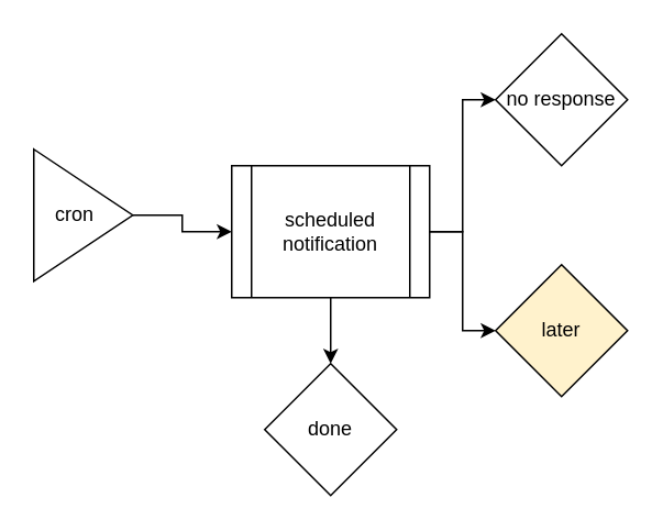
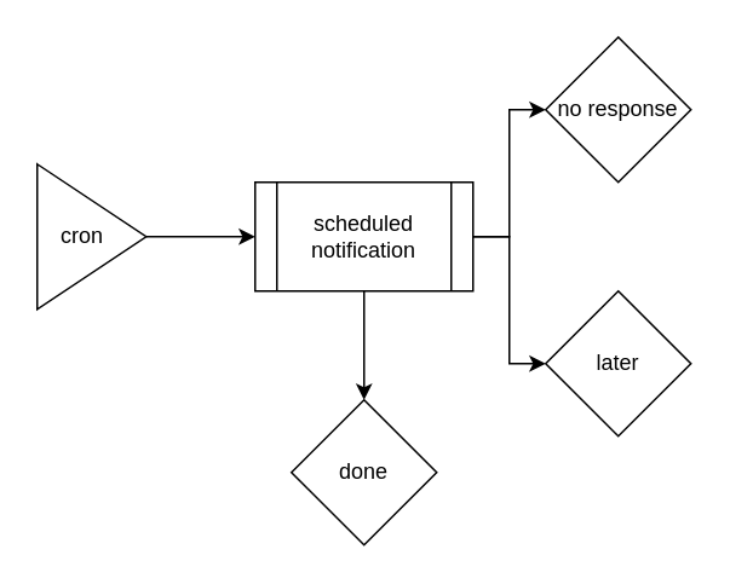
  <mxCell id="0" />
  <mxCell id="1" parent="0" />
  <mxCell id="2" style="edgeStyle=orthogonalEdgeStyle;rounded=0;orthogonalLoop=1;jettySize=auto;html=1;exitX=1;exitY=0.5;exitDx=0;exitDy=0;entryX=0;entryY=0.5;entryDx=0;entryDy=0;" edge="1" parent="1" source="3" target="7"><mxGeometry relative="1" as="geometry" /></mxCell>
  <mxCell id="3" value="cron&amp;nbsp;&amp;nbsp;&amp;nbsp; " style="triangle;whiteSpace=wrap;html=1;" vertex="1" parent="1"><mxGeometry x="20" y="90" width="60" height="80" as="geometry" /></mxCell>
  <mxCell id="4" style="edgeStyle=orthogonalEdgeStyle;rounded=0;orthogonalLoop=1;jettySize=auto;html=1;entryX=0.5;entryY=0;entryDx=0;entryDy=0;" edge="1" parent="1" source="7" target="8"><mxGeometry relative="1" as="geometry" /></mxCell>
  <mxCell id="5" style="edgeStyle=orthogonalEdgeStyle;rounded=0;orthogonalLoop=1;jettySize=auto;html=1;" edge="1" parent="1" source="7" target="10"><mxGeometry relative="1" as="geometry" /></mxCell>
  <mxCell id="6" style="edgeStyle=orthogonalEdgeStyle;rounded=0;orthogonalLoop=1;jettySize=auto;html=1;entryX=0;entryY=0.5;entryDx=0;entryDy=0;" edge="1" parent="1" source="7" target="9"><mxGeometry relative="1" as="geometry" /></mxCell>
- <mxCell id="7" value="&lt;div&gt;scheduled&lt;/div&gt;&lt;div&gt;notification&lt;br&gt;&lt;/div&gt;" style="shape=process;whiteSpace=wrap;html=1;backgroundOutline=1;" vertex="1" parent="1"><mxGeometry x="140" y="100" width="120" height="80" as="geometry" /></mxCell>
+ <mxCell id="7" value="&lt;div&gt;scheduled&lt;/div&gt;&lt;div&gt;notification&lt;br&gt;&lt;/div&gt;" style="shape=process;whiteSpace=wrap;html=1;backgroundOutline=1;" vertex="1" parent="1"><mxGeometry x="140" y="100" width="120" height="60" as="geometry" /></mxCell>
  <mxCell id="8" value="done" style="rhombus;whiteSpace=wrap;html=1;" vertex="1" parent="1"><mxGeometry x="160" y="220" width="80" height="80" as="geometry" /></mxCell>
  <mxCell id="9" value="no response" style="rhombus;whiteSpace=wrap;html=1;" vertex="1" parent="1"><mxGeometry x="300" y="20" width="80" height="80" as="geometry" /></mxCell>
- <mxCell id="10" value="later" style="rhombus;whiteSpace=wrap;html=1;fillColor=#fff2cc;" vertex="1" parent="1"><mxGeometry x="300" y="160" width="80" height="80" as="geometry" /></mxCell>
+ <mxCell id="10" value="later" style="rhombus;whiteSpace=wrap;html=1;" vertex="1" parent="1"><mxGeometry x="300" y="160" width="80" height="80" as="geometry" /></mxCell>
